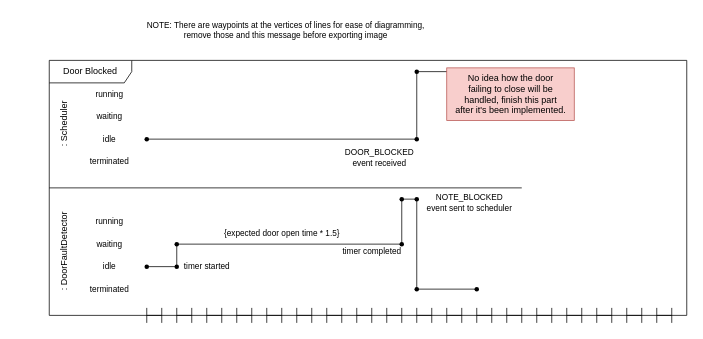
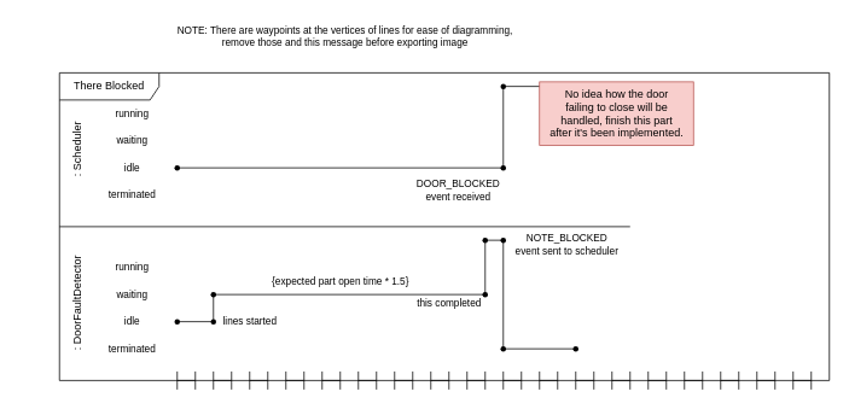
  <mxCell id="0" />
  <mxCell id="1" parent="0" />
- <mxCell id="2" value="Door Blocked" style="shape=umlFrame;whiteSpace=wrap;html=1;pointerEvents=0;width=110;height=30;" parent="1" vertex="1"><mxGeometry x="65" y="80" width="850" height="340" as="geometry" /></mxCell>
+ <mxCell id="2" value="There Blocked" style="shape=umlFrame;whiteSpace=wrap;html=1;pointerEvents=0;width=110;height=30;" parent="1" vertex="1"><mxGeometry x="65" y="80" width="850" height="340" as="geometry" /></mxCell>
  <mxCell id="3" value="" style="line;strokeWidth=1;fillColor=none;align=left;verticalAlign=middle;spacingTop=-1;spacingLeft=3;spacingRight=3;rotatable=0;labelPosition=right;points=[];portConstraint=eastwest;strokeColor=inherit;" parent="1" vertex="1"><mxGeometry x="65" y="246" width="630" height="8" as="geometry" /></mxCell>
  <mxCell id="4" value=": DoorFaultDetector" style="text;html=1;align=center;verticalAlign=middle;resizable=0;points=[];autosize=1;strokeColor=none;fillColor=none;rotation=-90;" parent="1" vertex="1"><mxGeometry x="20" y="320" width="130" height="30" as="geometry" /></mxCell>
  <mxCell id="5" value="" style="shape=crossbar;whiteSpace=wrap;html=1;rounded=1;" parent="1" vertex="1"><mxGeometry x="195" y="410" width="20" height="20" as="geometry" /></mxCell>
  <mxCell id="6" value="" style="shape=crossbar;whiteSpace=wrap;html=1;rounded=1;" parent="1" vertex="1"><mxGeometry x="235" y="410" width="20" height="20" as="geometry" /></mxCell>
  <mxCell id="7" value="" style="shape=crossbar;whiteSpace=wrap;html=1;rounded=1;" parent="1" vertex="1"><mxGeometry x="275" y="410" width="20" height="20" as="geometry" /></mxCell>
  <mxCell id="8" value="" style="shape=crossbar;whiteSpace=wrap;html=1;rounded=1;" parent="1" vertex="1"><mxGeometry x="315" y="410" width="20" height="20" as="geometry" /></mxCell>
  <mxCell id="9" value="" style="shape=crossbar;whiteSpace=wrap;html=1;rounded=1;" parent="1" vertex="1"><mxGeometry x="355" y="410" width="20" height="20" as="geometry" /></mxCell>
  <mxCell id="10" value="" style="shape=crossbar;whiteSpace=wrap;html=1;rounded=1;" parent="1" vertex="1"><mxGeometry x="395" y="410" width="20" height="20" as="geometry" /></mxCell>
  <mxCell id="11" value="" style="shape=crossbar;whiteSpace=wrap;html=1;rounded=1;" parent="1" vertex="1"><mxGeometry x="435" y="410" width="20" height="20" as="geometry" /></mxCell>
  <mxCell id="12" value="" style="shape=crossbar;whiteSpace=wrap;html=1;rounded=1;" parent="1" vertex="1"><mxGeometry x="475" y="410" width="20" height="20" as="geometry" /></mxCell>
  <mxCell id="13" value="" style="shape=crossbar;whiteSpace=wrap;html=1;rounded=1;" parent="1" vertex="1"><mxGeometry x="515" y="410" width="20" height="20" as="geometry" /></mxCell>
  <mxCell id="14" value="" style="shape=crossbar;whiteSpace=wrap;html=1;rounded=1;" parent="1" vertex="1"><mxGeometry x="555" y="410" width="20" height="20" as="geometry" /></mxCell>
  <mxCell id="15" value="" style="shape=crossbar;whiteSpace=wrap;html=1;rounded=1;" parent="1" vertex="1"><mxGeometry x="595" y="410" width="20" height="20" as="geometry" /></mxCell>
  <mxCell id="16" value="" style="shape=crossbar;whiteSpace=wrap;html=1;rounded=1;" parent="1" vertex="1"><mxGeometry x="635" y="410" width="20" height="20" as="geometry" /></mxCell>
  <mxCell id="17" value="running" style="text;html=1;align=center;verticalAlign=middle;resizable=0;points=[];autosize=1;strokeColor=none;fillColor=none;fontSize=11;fontFamily=Helvetica;fontColor=default;" parent="1" vertex="1"><mxGeometry x="115" y="280" width="60" height="30" as="geometry" /></mxCell>
  <mxCell id="18" value="waiting" style="text;html=1;align=center;verticalAlign=middle;resizable=0;points=[];autosize=1;strokeColor=none;fillColor=none;fontSize=11;fontFamily=Helvetica;fontColor=default;" parent="1" vertex="1"><mxGeometry x="115" y="310" width="60" height="30" as="geometry" /></mxCell>
  <mxCell id="19" value="idle" style="text;html=1;align=center;verticalAlign=middle;resizable=0;points=[];autosize=1;strokeColor=none;fillColor=none;fontSize=11;fontFamily=Helvetica;fontColor=default;" parent="1" vertex="1"><mxGeometry x="125" y="340" width="40" height="30" as="geometry" /></mxCell>
  <mxCell id="20" value="terminated" style="text;html=1;align=center;verticalAlign=middle;resizable=0;points=[];autosize=1;strokeColor=none;fillColor=none;fontSize=11;fontFamily=Helvetica;fontColor=default;" parent="1" vertex="1"><mxGeometry x="105" y="370" width="80" height="30" as="geometry" /></mxCell>
  <mxCell id="21" style="edgeStyle=none;shape=connector;rounded=0;orthogonalLoop=1;jettySize=auto;html=1;labelBackgroundColor=default;strokeColor=default;fontFamily=Helvetica;fontSize=11;fontColor=default;endArrow=none;endFill=0;exitX=0.517;exitY=0.633;exitDx=0;exitDy=0;exitPerimeter=0;" parent="1" source="40" target="41" edge="1"><mxGeometry relative="1" as="geometry"><mxPoint x="195" y="370" as="sourcePoint" /><mxPoint x="235" y="355" as="targetPoint" /></mxGeometry></mxCell>
  <mxCell id="22" value="running" style="text;html=1;align=center;verticalAlign=middle;resizable=0;points=[];autosize=1;strokeColor=none;fillColor=none;fontSize=11;fontFamily=Helvetica;fontColor=default;" parent="1" vertex="1"><mxGeometry x="115" y="110" width="60" height="30" as="geometry" /></mxCell>
  <mxCell id="23" value="waiting" style="text;html=1;align=center;verticalAlign=middle;resizable=0;points=[];autosize=1;strokeColor=none;fillColor=none;fontSize=11;fontFamily=Helvetica;fontColor=default;" parent="1" vertex="1"><mxGeometry x="115" y="140" width="60" height="30" as="geometry" /></mxCell>
  <mxCell id="24" value="idle" style="text;html=1;align=center;verticalAlign=middle;resizable=0;points=[];autosize=1;strokeColor=none;fillColor=none;fontSize=11;fontFamily=Helvetica;fontColor=default;" parent="1" vertex="1"><mxGeometry x="125" y="170" width="40" height="30" as="geometry" /></mxCell>
  <mxCell id="25" value="terminated" style="text;html=1;align=center;verticalAlign=middle;resizable=0;points=[];autosize=1;strokeColor=none;fillColor=none;fontSize=11;fontFamily=Helvetica;fontColor=default;" parent="1" vertex="1"><mxGeometry x="105" y="200" width="80" height="30" as="geometry" /></mxCell>
  <mxCell id="26" style="edgeStyle=none;shape=connector;rounded=0;orthogonalLoop=1;jettySize=auto;html=1;labelBackgroundColor=default;strokeColor=default;fontFamily=Helvetica;fontSize=11;fontColor=default;endArrow=none;endFill=0;" parent="1" source="49" target="52" edge="1"><mxGeometry relative="1" as="geometry"><mxPoint x="195" y="185" as="sourcePoint" /><mxPoint x="555" y="185" as="targetPoint" /></mxGeometry></mxCell>
  <mxCell id="27" value="&lt;div&gt;: Scheduler&lt;br&gt;&lt;/div&gt;" style="text;html=1;align=center;verticalAlign=middle;resizable=0;points=[];autosize=1;strokeColor=none;fillColor=none;rotation=-90;" parent="1" vertex="1"><mxGeometry x="45" y="150" width="80" height="30" as="geometry" /></mxCell>
  <mxCell id="28" style="edgeStyle=none;shape=connector;rounded=0;orthogonalLoop=1;jettySize=auto;html=1;labelBackgroundColor=default;strokeColor=default;fontFamily=Helvetica;fontSize=11;fontColor=default;endArrow=none;endFill=0;exitX=0.4;exitY=0.433;exitDx=0;exitDy=0;exitPerimeter=0;entryX=0;entryY=0;entryDx=0;entryDy=0;entryPerimeter=0;" parent="1" source="43" target="46" edge="1"><mxGeometry relative="1" as="geometry"><mxPoint x="235" y="325" as="sourcePoint" /><mxPoint x="535" y="325" as="targetPoint" /></mxGeometry></mxCell>
- <mxCell id="29" value="timer started" style="text;html=1;align=center;verticalAlign=middle;resizable=0;points=[];autosize=1;strokeColor=none;fillColor=none;fontSize=11;fontFamily=Helvetica;fontColor=default;" parent="1" vertex="1"><mxGeometry x="235" y="340" width="80" height="30" as="geometry" /></mxCell>
+ <mxCell id="29" value="lines started" style="text;html=1;align=center;verticalAlign=middle;resizable=0;points=[];autosize=1;strokeColor=none;fillColor=none;fontSize=11;fontFamily=Helvetica;fontColor=default;" parent="1" vertex="1"><mxGeometry x="235" y="340" width="80" height="30" as="geometry" /></mxCell>
  <mxCell id="30" style="edgeStyle=none;shape=connector;rounded=0;orthogonalLoop=1;jettySize=auto;html=1;labelBackgroundColor=default;strokeColor=default;fontFamily=Helvetica;fontSize=11;fontColor=default;endArrow=none;endFill=0;" parent="1" source="46" target="48" edge="1"><mxGeometry relative="1" as="geometry"><mxPoint x="535" y="325" as="sourcePoint" /><mxPoint x="535" y="265" as="targetPoint" /></mxGeometry></mxCell>
- <mxCell id="31" value="timer completed" style="text;html=1;align=center;verticalAlign=middle;resizable=0;points=[];autosize=1;strokeColor=none;fillColor=none;fontSize=11;fontFamily=Helvetica;fontColor=default;" parent="1" vertex="1"><mxGeometry x="445" y="320" width="100" height="30" as="geometry" /></mxCell>
+ <mxCell id="31" value="this completed" style="text;html=1;align=center;verticalAlign=middle;resizable=0;points=[];autosize=1;strokeColor=none;fillColor=none;fontSize=11;fontFamily=Helvetica;fontColor=default;" parent="1" vertex="1"><mxGeometry x="445" y="320" width="100" height="30" as="geometry" /></mxCell>
  <mxCell id="32" style="edgeStyle=none;shape=connector;rounded=0;orthogonalLoop=1;jettySize=auto;html=1;labelBackgroundColor=default;strokeColor=default;fontFamily=Helvetica;fontSize=11;fontColor=default;endArrow=none;endFill=0;exitX=0.383;exitY=0.433;exitDx=0;exitDy=0;exitPerimeter=0;" parent="1" source="48" target="44" edge="1"><mxGeometry relative="1" as="geometry"><mxPoint x="535" y="265" as="sourcePoint" /><mxPoint x="555" y="265" as="targetPoint" /></mxGeometry></mxCell>
  <mxCell id="33" style="edgeStyle=none;shape=connector;rounded=0;orthogonalLoop=1;jettySize=auto;html=1;labelBackgroundColor=default;strokeColor=default;fontFamily=Helvetica;fontSize=11;fontColor=default;endArrow=none;endFill=0;" parent="1" source="44" target="47" edge="1"><mxGeometry relative="1" as="geometry"><mxPoint x="555" y="265" as="sourcePoint" /><mxPoint x="555" y="385" as="targetPoint" /></mxGeometry></mxCell>
  <mxCell id="34" value="&lt;div&gt;NOTE_BLOCKED&lt;/div&gt;&lt;div&gt;event sent to scheduler&lt;br&gt;&lt;/div&gt;" style="text;html=1;align=center;verticalAlign=middle;resizable=0;points=[];autosize=1;strokeColor=none;fillColor=none;fontSize=11;fontFamily=Helvetica;fontColor=default;" parent="1" vertex="1"><mxGeometry x="555" y="250" width="140" height="40" as="geometry" /></mxCell>
- <mxCell id="35" value="{expected door open time * 1.5}" style="text;html=1;align=center;verticalAlign=middle;resizable=0;points=[];autosize=1;strokeColor=none;fillColor=none;fontSize=11;fontFamily=Helvetica;fontColor=default;" parent="1" vertex="1"><mxGeometry x="285" y="295" width="180" height="30" as="geometry" /></mxCell>
+ <mxCell id="35" value="{expected part open time * 1.5}" style="text;html=1;align=center;verticalAlign=middle;resizable=0;points=[];autosize=1;strokeColor=none;fillColor=none;fontSize=11;fontFamily=Helvetica;fontColor=default;" parent="1" vertex="1"><mxGeometry x="285" y="295" width="180" height="30" as="geometry" /></mxCell>
  <mxCell id="36" style="edgeStyle=none;shape=connector;rounded=0;orthogonalLoop=1;jettySize=auto;html=1;labelBackgroundColor=default;strokeColor=default;fontFamily=Helvetica;fontSize=11;fontColor=default;endArrow=none;endFill=0;exitX=0.664;exitY=0.544;exitDx=0;exitDy=0;exitPerimeter=0;" parent="1" source="52" target="51" edge="1"><mxGeometry relative="1" as="geometry"><mxPoint x="555" y="185" as="sourcePoint" /><mxPoint x="555" y="95" as="targetPoint" /></mxGeometry></mxCell>
  <mxCell id="37" style="edgeStyle=none;shape=connector;rounded=0;orthogonalLoop=1;jettySize=auto;html=1;labelBackgroundColor=default;strokeColor=default;fontFamily=Helvetica;fontSize=11;fontColor=default;endArrow=none;endFill=0;entryX=0.442;entryY=0.419;entryDx=0;entryDy=0;entryPerimeter=0;" parent="1" source="51" target="50" edge="1"><mxGeometry relative="1" as="geometry"><mxPoint x="555" y="95" as="sourcePoint" /><mxPoint x="595" y="95" as="targetPoint" /></mxGeometry></mxCell>
  <mxCell id="38" value="&lt;div&gt;DOOR_BLOCKED&lt;/div&gt;&lt;div&gt;event received&lt;br&gt;&lt;/div&gt;" style="text;html=1;align=center;verticalAlign=middle;resizable=0;points=[];autosize=1;strokeColor=none;fillColor=none;fontSize=11;fontFamily=Helvetica;fontColor=default;" parent="1" vertex="1"><mxGeometry x="445" y="190" width="120" height="40" as="geometry" /></mxCell>
  <mxCell id="39" style="edgeStyle=none;shape=connector;rounded=0;orthogonalLoop=1;jettySize=auto;html=1;labelBackgroundColor=default;strokeColor=default;fontFamily=Helvetica;fontSize=11;fontColor=default;endArrow=none;endFill=0;exitX=0.371;exitY=0.496;exitDx=0;exitDy=0;exitPerimeter=0;entryX=0.535;entryY=0.621;entryDx=0;entryDy=0;entryPerimeter=0;" parent="1" source="47" target="45" edge="1"><mxGeometry relative="1" as="geometry"><mxPoint x="555" y="385" as="sourcePoint" /><mxPoint x="635" y="385" as="targetPoint" /></mxGeometry></mxCell>
  <mxCell id="40" value="" style="shape=waypoint;sketch=0;fillStyle=solid;size=6;pointerEvents=1;points=[];fillColor=none;resizable=0;rotatable=0;perimeter=centerPerimeter;snapToPoint=1;fontFamily=Helvetica;fontSize=11;fontColor=default;" parent="1" vertex="1"><mxGeometry x="185" y="345" width="20" height="20" as="geometry" /></mxCell>
  <mxCell id="41" value="" style="shape=waypoint;sketch=0;fillStyle=solid;size=6;pointerEvents=1;points=[];fillColor=none;resizable=0;rotatable=0;perimeter=centerPerimeter;snapToPoint=1;fontFamily=Helvetica;fontSize=11;fontColor=default;" parent="1" vertex="1"><mxGeometry x="225" y="345" width="20" height="20" as="geometry" /></mxCell>
  <mxCell id="42" value="" style="edgeStyle=none;shape=connector;rounded=0;orthogonalLoop=1;jettySize=auto;html=1;labelBackgroundColor=default;strokeColor=default;fontFamily=Helvetica;fontSize=11;fontColor=default;endArrow=none;endFill=0;exitX=0.667;exitY=0.6;exitDx=0;exitDy=0;exitPerimeter=0;" parent="1" source="41" target="43" edge="1"><mxGeometry relative="1" as="geometry"><mxPoint x="235" y="355" as="sourcePoint" /><mxPoint x="235" y="325" as="targetPoint" /></mxGeometry></mxCell>
  <mxCell id="43" value="" style="shape=waypoint;sketch=0;fillStyle=solid;size=6;pointerEvents=1;points=[];fillColor=none;resizable=0;rotatable=0;perimeter=centerPerimeter;snapToPoint=1;fontFamily=Helvetica;fontSize=11;fontColor=default;" parent="1" vertex="1"><mxGeometry x="225" y="315" width="20" height="20" as="geometry" /></mxCell>
  <mxCell id="44" value="" style="shape=waypoint;sketch=0;fillStyle=solid;size=6;pointerEvents=1;points=[];fillColor=none;resizable=0;rotatable=0;perimeter=centerPerimeter;snapToPoint=1;fontFamily=Helvetica;fontSize=11;fontColor=default;" parent="1" vertex="1"><mxGeometry x="545" y="255" width="20" height="20" as="geometry" /></mxCell>
  <mxCell id="45" value="" style="shape=waypoint;sketch=0;fillStyle=solid;size=6;pointerEvents=1;points=[];fillColor=none;resizable=0;rotatable=0;perimeter=centerPerimeter;snapToPoint=1;fontFamily=Helvetica;fontSize=11;fontColor=default;" parent="1" vertex="1"><mxGeometry x="625" y="375" width="20" height="20" as="geometry" /></mxCell>
  <mxCell id="46" value="" style="shape=waypoint;sketch=0;fillStyle=solid;size=6;pointerEvents=1;points=[];fillColor=none;resizable=0;rotatable=0;perimeter=centerPerimeter;snapToPoint=1;fontFamily=Helvetica;fontSize=11;fontColor=default;" parent="1" vertex="1"><mxGeometry x="525" y="315" width="20" height="20" as="geometry" /></mxCell>
  <mxCell id="47" value="" style="shape=waypoint;sketch=0;fillStyle=solid;size=6;pointerEvents=1;points=[];fillColor=none;resizable=0;rotatable=0;perimeter=centerPerimeter;snapToPoint=1;fontFamily=Helvetica;fontSize=11;fontColor=default;" parent="1" vertex="1"><mxGeometry x="545" y="375" width="20" height="20" as="geometry" /></mxCell>
  <mxCell id="48" value="" style="shape=waypoint;sketch=0;fillStyle=solid;size=6;pointerEvents=1;points=[];fillColor=none;resizable=0;rotatable=0;perimeter=centerPerimeter;snapToPoint=1;fontFamily=Helvetica;fontSize=11;fontColor=default;" parent="1" vertex="1"><mxGeometry x="525" y="255" width="20" height="20" as="geometry" /></mxCell>
  <mxCell id="49" value="" style="shape=waypoint;sketch=0;fillStyle=solid;size=6;pointerEvents=1;points=[];fillColor=none;resizable=0;rotatable=0;perimeter=centerPerimeter;snapToPoint=1;fontFamily=Helvetica;fontSize=11;fontColor=default;" parent="1" vertex="1"><mxGeometry x="185" y="175" width="20" height="20" as="geometry" /></mxCell>
  <mxCell id="50" value="" style="shape=waypoint;sketch=0;fillStyle=solid;size=6;pointerEvents=1;points=[];fillColor=none;resizable=0;rotatable=0;perimeter=centerPerimeter;snapToPoint=1;fontFamily=Helvetica;fontSize=11;fontColor=default;" parent="1" vertex="1"><mxGeometry x="625" y="85" width="20" height="20" as="geometry" /></mxCell>
  <mxCell id="51" value="" style="shape=waypoint;sketch=0;fillStyle=solid;size=6;pointerEvents=1;points=[];fillColor=none;resizable=0;rotatable=0;perimeter=centerPerimeter;snapToPoint=1;fontFamily=Helvetica;fontSize=11;fontColor=default;" parent="1" vertex="1"><mxGeometry x="545" y="85" width="20" height="20" as="geometry" /></mxCell>
  <mxCell id="52" value="" style="shape=waypoint;sketch=0;fillStyle=solid;size=6;pointerEvents=1;points=[];fillColor=none;resizable=0;rotatable=0;perimeter=centerPerimeter;snapToPoint=1;fontFamily=Helvetica;fontSize=11;fontColor=default;" parent="1" vertex="1"><mxGeometry x="545" y="175" width="20" height="20" as="geometry" /></mxCell>
  <mxCell id="53" value="&lt;div&gt;NOTE: There are waypoints at the vertices of lines for ease of diagramming, &lt;br&gt;&lt;/div&gt;&lt;div&gt;remove those and this message before exporting image&lt;/div&gt;" style="text;html=1;align=center;verticalAlign=middle;resizable=0;points=[];autosize=1;strokeColor=none;fillColor=none;fontSize=11;fontFamily=Helvetica;fontColor=default;" parent="1" vertex="1"><mxGeometry x="185" y="20" width="390" height="40" as="geometry" /></mxCell>
  <mxCell id="54" value="" style="shape=crossbar;whiteSpace=wrap;html=1;rounded=1;" vertex="1" parent="1"><mxGeometry x="675" y="410" width="20" height="20" as="geometry" /></mxCell>
  <mxCell id="55" value="" style="shape=crossbar;whiteSpace=wrap;html=1;rounded=1;" vertex="1" parent="1"><mxGeometry x="715" y="410" width="20" height="20" as="geometry" /></mxCell>
  <mxCell id="56" value="" style="shape=crossbar;whiteSpace=wrap;html=1;rounded=1;" vertex="1" parent="1"><mxGeometry x="755" y="410" width="20" height="20" as="geometry" /></mxCell>
  <mxCell id="57" value="" style="shape=crossbar;whiteSpace=wrap;html=1;rounded=1;" vertex="1" parent="1"><mxGeometry x="795" y="410" width="20" height="20" as="geometry" /></mxCell>
  <mxCell id="58" value="" style="shape=crossbar;whiteSpace=wrap;html=1;rounded=1;" vertex="1" parent="1"><mxGeometry x="835" y="410" width="20" height="20" as="geometry" /></mxCell>
  <mxCell id="59" value="" style="shape=crossbar;whiteSpace=wrap;html=1;rounded=1;" vertex="1" parent="1"><mxGeometry x="875" y="410" width="20" height="20" as="geometry" /></mxCell>
  <mxCell id="60" value="&lt;div&gt;No idea how the door&lt;/div&gt;&lt;div&gt;failing to close will be&lt;/div&gt;&lt;div&gt;handled, finish this part&lt;/div&gt;&lt;div&gt;after it's been implemented.&lt;br&gt;&lt;/div&gt;" style="text;html=1;align=center;verticalAlign=middle;resizable=0;points=[];autosize=1;strokeColor=#b85450;fillColor=#f8cecc;" vertex="1" parent="1"><mxGeometry x="595" y="90" width="170" height="70" as="geometry" /></mxCell>
